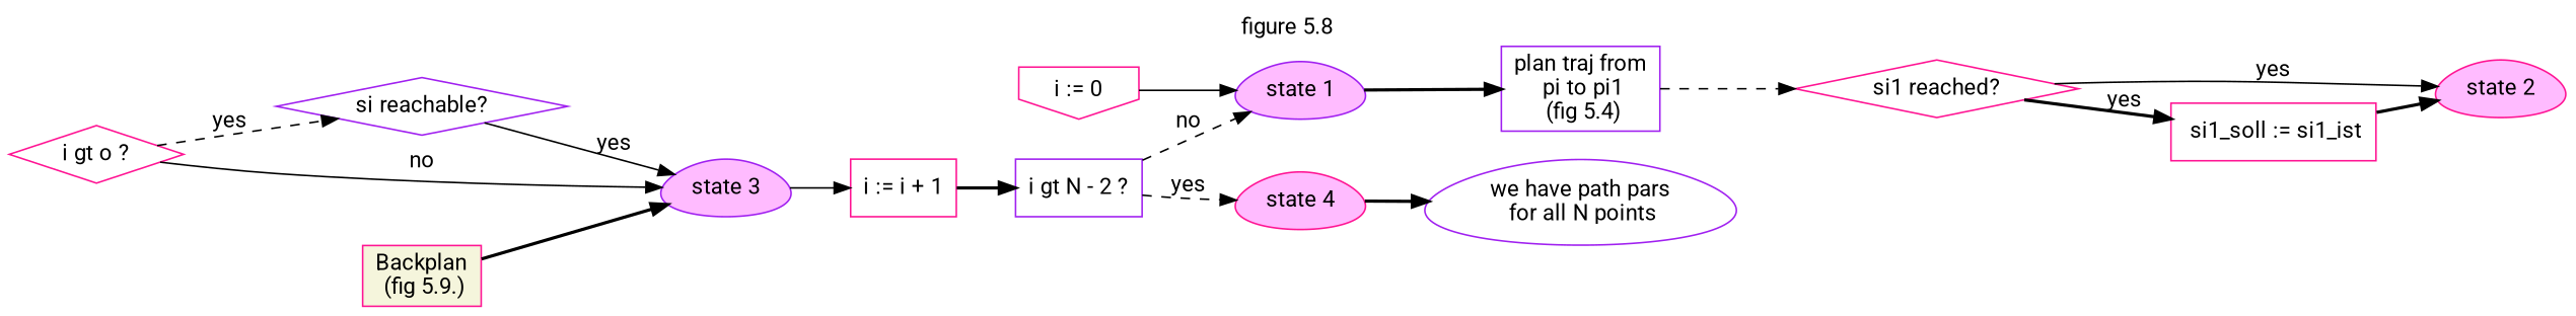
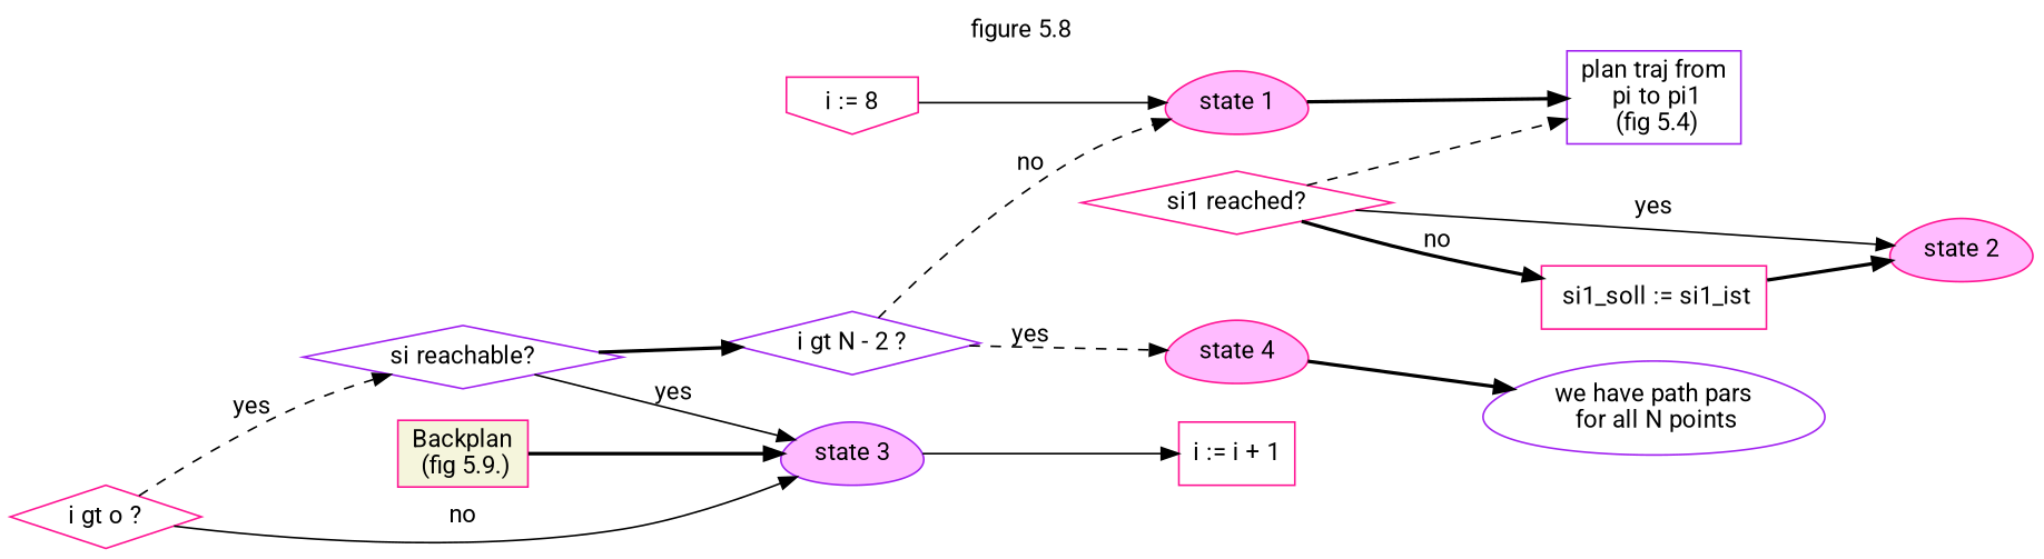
  digraph {
    fontcolor=black
    fontname=Roboto
    fontsize=14
    label="figure 5.8"
    labelloc=t
    rankdir=LR
    node [color=deeppink fontcolor=black fontname=Roboto fontsize=14 shape=egg style=solid]
    edge [fontcolor=black fontname=Roboto fontsize=14 style=bold]
-   n1 [label="i := 0" shape=invhouse]
-   n2 [color=purple fillcolor=plum1 label="state 1" style=filled]
+   n1 [label="i := 8" shape=invhouse]
+   n2 [fillcolor=plum1 label="state 1" style=filled]
    n3 [color=purple label="plan traj from\n pi to pi1\n (fig 5.4)" shape=box]
    n4 [label="si1 reached?" shape=diamond]
    n5 [fillcolor=plum1 label="state 2" style=filled]
    n6 [label=" si1_soll := si1_ist" shape=box]
    n7 [label="i gt o ?" shape=diamond]
    n8 [color=purple label="si reachable?" shape=diamond]
    n9 [color=purple fillcolor=plum1 label="state 3" style=filled]
    n10 [label="i := i + 1" shape=box]
    n11 [fillcolor=beige label="Backplan\n (fig 5.9.)" shape=box style=filled]
-   n12 [color=purple label="i gt N - 2 ?" shape=box]
+   n12 [color=purple label="i gt N - 2 ?" shape=diamond]
    n13 [fillcolor=plum1 label="state 4" style=filled]
    n14 [color=purple label="we have path pars\n for all N points"]
    n1 -> n2 [style=solid]
    n2 -> n3
-   n3 -> n4 [style=dashed]
+   n4 -> n3 [style=dashed]
    n4 -> n5 [label=yes style=solid]
-   n4 -> n6 [label=yes]
+   n4 -> n6 [label=no]
    n6 -> n5
    n7 -> n8 [label=yes style=dashed]
    n7 -> n9 [label=no style=solid]
    n8 -> n9 [label=yes style=solid]
    n9 -> n10 [style=solid]
-   n10 -> n12
+   n8 -> n12
    n11 -> n9
    n12 -> n2 [label=no style=dashed]
    n12 -> n13 [label=yes style=dashed]
    n13 -> n14
  }
